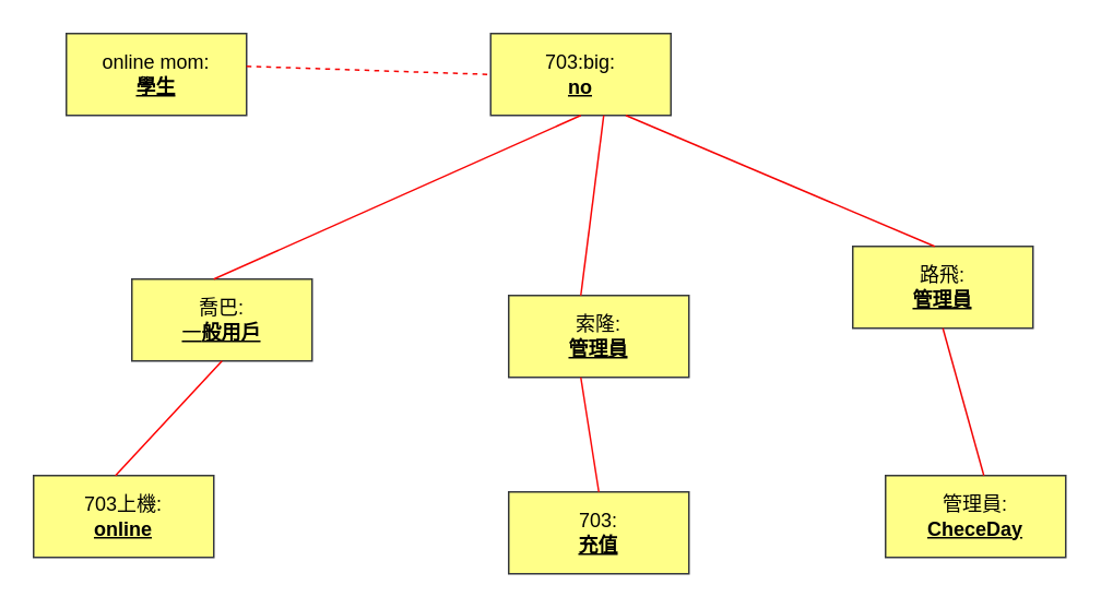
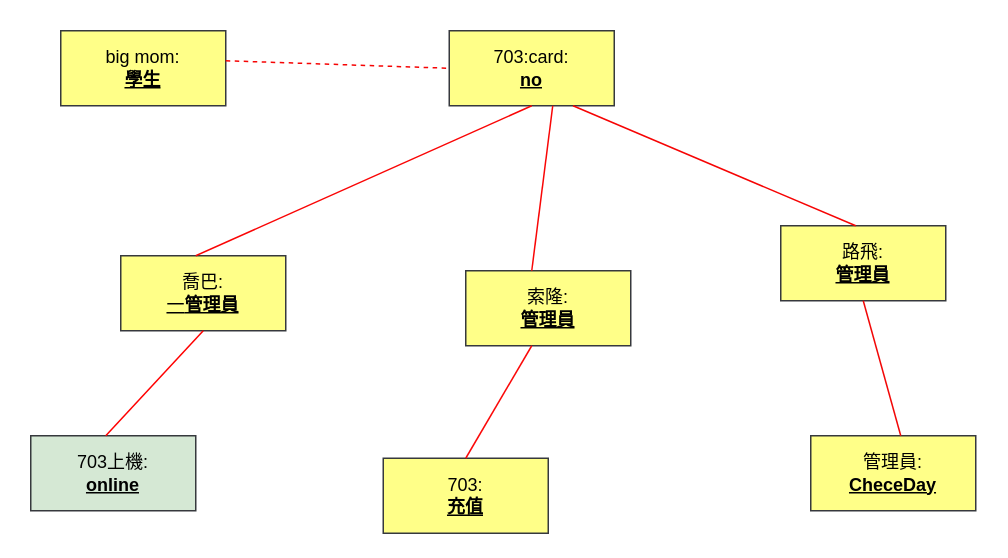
  <mxCell id="0" />
  <mxCell id="1" parent="0" />
- <mxCell id="2" value="online mom:&lt;br&gt;&lt;b&gt;&lt;u&gt;學生&lt;/u&gt;&lt;/b&gt;" style="html=1;whiteSpace=wrap;fillColor=#ffff88;strokeColor=#36393d;" vertex="1" parent="1"><mxGeometry x="40" y="20" width="110" height="50" as="geometry" /></mxCell>
- <mxCell id="3" value="703:big:&lt;br&gt;&lt;b&gt;&lt;u&gt;no&lt;/u&gt;&lt;/b&gt;" style="html=1;whiteSpace=wrap;fillColor=#ffff88;strokeColor=#36393d;" vertex="1" parent="1"><mxGeometry x="299" y="20" width="110" height="50" as="geometry" /></mxCell>
+ <mxCell id="2" value="big mom:&lt;br&gt;&lt;b&gt;&lt;u&gt;學生&lt;/u&gt;&lt;/b&gt;" style="html=1;whiteSpace=wrap;fillColor=#ffff88;strokeColor=#36393d;" vertex="1" parent="1"><mxGeometry x="40" y="20" width="110" height="50" as="geometry" /></mxCell>
+ <mxCell id="3" value="703:card:&lt;br&gt;&lt;b&gt;&lt;u&gt;no&lt;/u&gt;&lt;/b&gt;" style="html=1;whiteSpace=wrap;fillColor=#ffff88;strokeColor=#36393d;" vertex="1" parent="1"><mxGeometry x="299" y="20" width="110" height="50" as="geometry" /></mxCell>
  <mxCell id="4" value="索隆:&lt;br&gt;&lt;b&gt;&lt;u&gt;管理員&lt;/u&gt;&lt;/b&gt;" style="html=1;whiteSpace=wrap;fillColor=#ffff88;strokeColor=#36393d;" vertex="1" parent="1"><mxGeometry x="310" y="180" width="110" height="50" as="geometry" /></mxCell>
- <mxCell id="5" value="703:&lt;br&gt;&lt;b&gt;&lt;u&gt;充值&lt;/u&gt;&lt;/b&gt;" style="html=1;whiteSpace=wrap;fillColor=#ffff88;strokeColor=#36393d;" vertex="1" parent="1"><mxGeometry x="310" y="300" width="110" height="50" as="geometry" /></mxCell>
- <mxCell id="6" value="喬巴:&lt;br&gt;&lt;u&gt;一&lt;b style=&quot;&quot;&gt;般用戶&lt;/b&gt;&lt;/u&gt;" style="html=1;whiteSpace=wrap;fillColor=#ffff88;strokeColor=#36393d;" vertex="1" parent="1"><mxGeometry x="80" y="170" width="110" height="50" as="geometry" /></mxCell>
- <mxCell id="7" value="703上機:&lt;br&gt;&lt;b&gt;&lt;u&gt;online&lt;/u&gt;&lt;/b&gt;" style="html=1;whiteSpace=wrap;fillColor=#ffff88;strokeColor=#36393d;" vertex="1" parent="1"><mxGeometry x="20" y="290" width="110" height="50" as="geometry" /></mxCell>
+ <mxCell id="5" value="703:&lt;br&gt;&lt;b&gt;&lt;u&gt;充值&lt;/u&gt;&lt;/b&gt;" style="html=1;whiteSpace=wrap;fillColor=#ffff88;strokeColor=#36393d;" vertex="1" parent="1"><mxGeometry x="255" y="305" width="110" height="50" as="geometry" /></mxCell>
+ <mxCell id="6" value="喬巴:&lt;br&gt;&lt;u&gt;一&lt;b style=&quot;&quot;&gt;管理員&lt;/b&gt;&lt;/u&gt;" style="html=1;whiteSpace=wrap;fillColor=#ffff88;strokeColor=#36393d;" vertex="1" parent="1"><mxGeometry x="80" y="170" width="110" height="50" as="geometry" /></mxCell>
+ <mxCell id="7" value="703上機:&lt;br&gt;&lt;b&gt;&lt;u&gt;online&lt;/u&gt;&lt;/b&gt;" style="html=1;whiteSpace=wrap;fillColor=#d5e8d4;strokeColor=#36393d;" vertex="1" parent="1"><mxGeometry x="20" y="290" width="110" height="50" as="geometry" /></mxCell>
  <mxCell id="8" value="路飛:&lt;br&gt;&lt;b&gt;&lt;u&gt;管理員&lt;/u&gt;&lt;/b&gt;" style="html=1;whiteSpace=wrap;fillColor=#ffff88;strokeColor=#36393d;" vertex="1" parent="1"><mxGeometry x="520" y="150" width="110" height="50" as="geometry" /></mxCell>
  <mxCell id="9" value="管理員:&lt;br&gt;&lt;b&gt;&lt;u&gt;CheceDay&lt;/u&gt;&lt;/b&gt;" style="html=1;whiteSpace=wrap;fillColor=#ffff88;strokeColor=#36393d;" vertex="1" parent="1"><mxGeometry x="540" y="290" width="110" height="50" as="geometry" /></mxCell>
  <mxCell id="10" value="" style="endArrow=none;html=1;rounded=0;entryX=0.5;entryY=1;entryDx=0;entryDy=0;strokeColor=#fa0505;" edge="1" parent="1" target="3"><mxGeometry width="50" height="50" relative="1" as="geometry"><mxPoint x="130" y="170" as="sourcePoint" /><mxPoint x="180" y="120" as="targetPoint" /></mxGeometry></mxCell>
  <mxCell id="11" value="" style="endArrow=none;html=1;rounded=0;entryX=0.75;entryY=1;entryDx=0;entryDy=0;strokeColor=#f60404;" edge="1" parent="1" target="3"><mxGeometry width="50" height="50" relative="1" as="geometry"><mxPoint x="570" y="150" as="sourcePoint" /><mxPoint x="620" y="100" as="targetPoint" /></mxGeometry></mxCell>
  <mxCell id="12" value="" style="endArrow=none;html=1;rounded=0;exitX=0.5;exitY=0;exitDx=0;exitDy=0;strokeColor=#fb0909;" edge="1" parent="1" source="5"><mxGeometry width="50" height="50" relative="1" as="geometry"><mxPoint x="324" y="320" as="sourcePoint" /><mxPoint x="354" y="230" as="targetPoint" /></mxGeometry></mxCell>
  <mxCell id="13" value="" style="endArrow=none;html=1;rounded=0;strokeColor=#f90606;" edge="1" parent="1"><mxGeometry width="50" height="50" relative="1" as="geometry"><mxPoint x="354" y="180" as="sourcePoint" /><mxPoint x="368" y="70" as="targetPoint" /></mxGeometry></mxCell>
  <mxCell id="14" value="" style="endArrow=none;html=1;rounded=0;entryX=0.5;entryY=1;entryDx=0;entryDy=0;strokeColor=#ff0000;" edge="1" parent="1" target="6"><mxGeometry width="50" height="50" relative="1" as="geometry"><mxPoint x="70" y="290" as="sourcePoint" /><mxPoint x="120" y="240" as="targetPoint" /></mxGeometry></mxCell>
  <mxCell id="15" value="" style="endArrow=none;html=1;rounded=0;entryX=0;entryY=0.5;entryDx=0;entryDy=0;exitX=1;exitY=0.4;exitDx=0;exitDy=0;exitPerimeter=0;strokeColor=#f60404;dashed=1;" edge="1" parent="1" source="2" target="3"><mxGeometry width="50" height="50" relative="1" as="geometry"><mxPoint x="150" y="50" as="sourcePoint" /><mxPoint x="200" y="0" as="targetPoint" /></mxGeometry></mxCell>
  <mxCell id="16" value="" style="endArrow=none;html=1;rounded=0;entryX=0.5;entryY=1;entryDx=0;entryDy=0;strokeColor=#f20707;" edge="1" parent="1" target="8"><mxGeometry width="50" height="50" relative="1" as="geometry"><mxPoint x="600" y="290" as="sourcePoint" /><mxPoint x="650" y="240" as="targetPoint" /></mxGeometry></mxCell>
